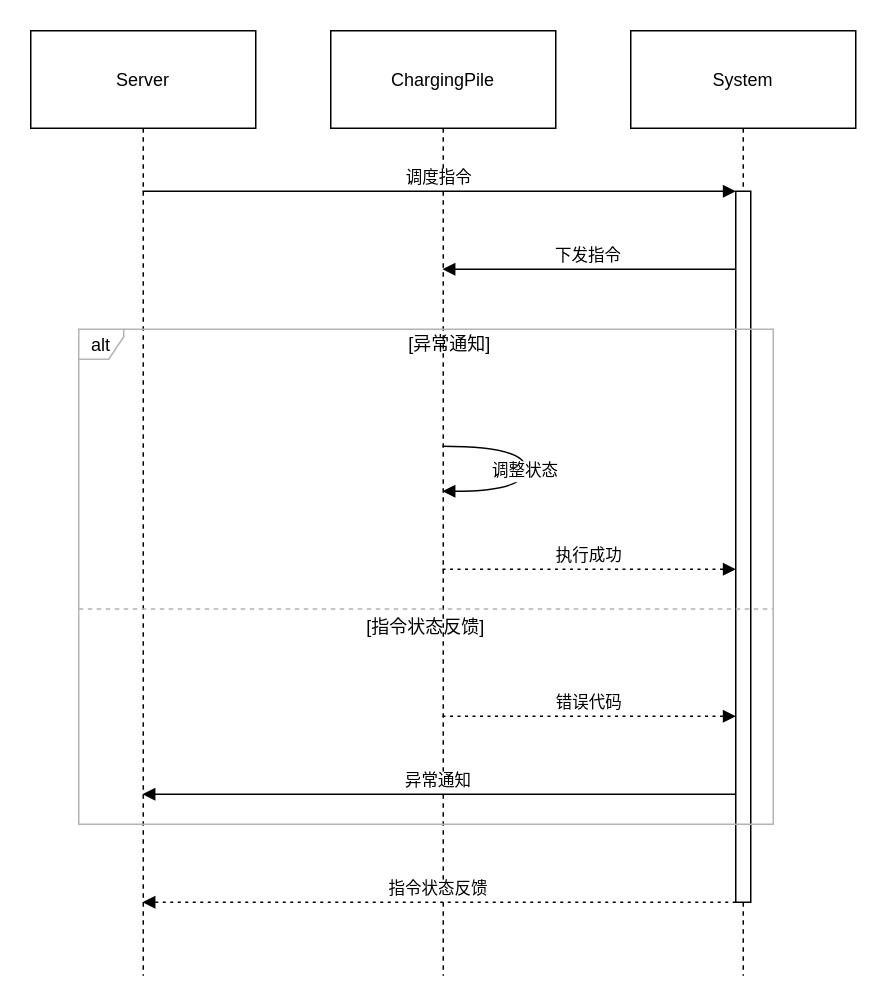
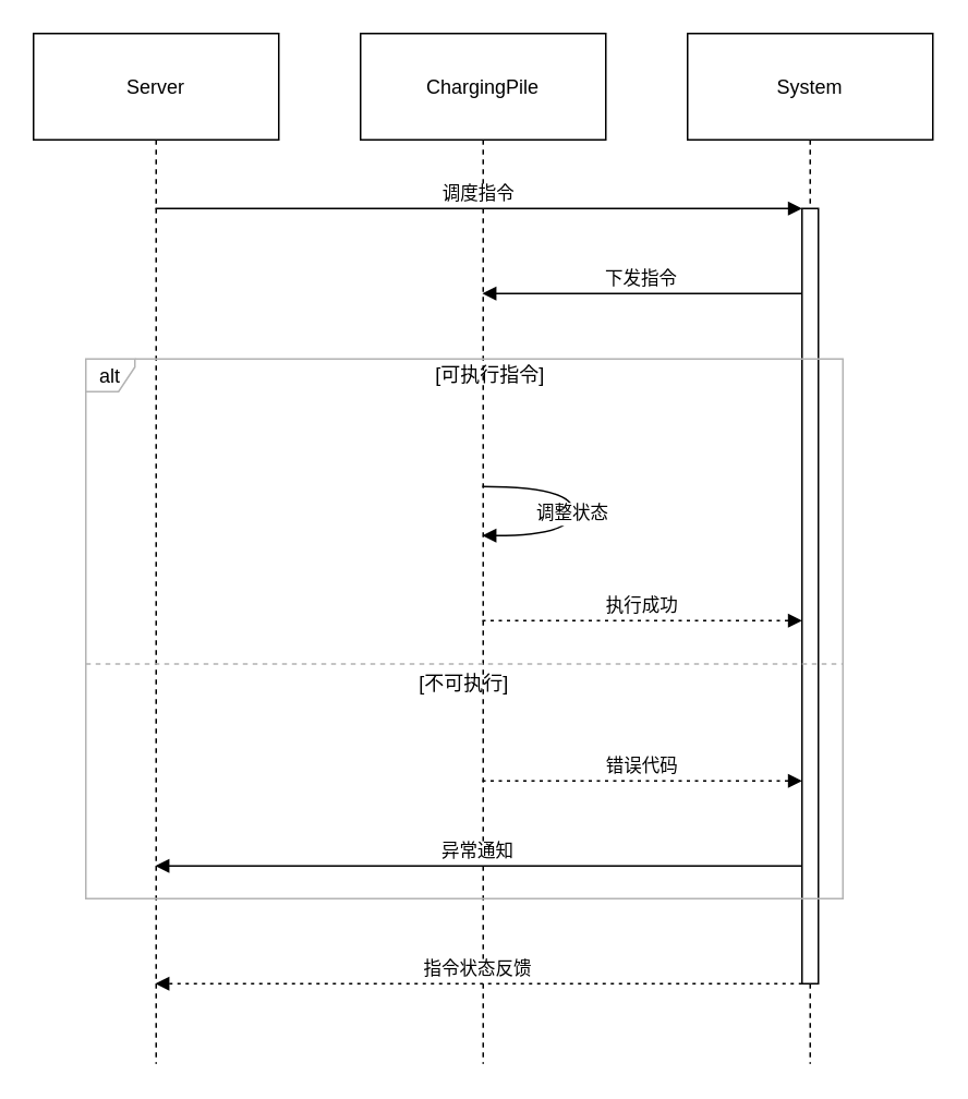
  <mxCell id="0" />
  <mxCell id="1" parent="0" />
  <mxCell id="2" value="Server" style="shape=umlLifeline;perimeter=lifelinePerimeter;whiteSpace=wrap;container=1;dropTarget=0;collapsible=0;recursiveResize=0;outlineConnect=0;portConstraint=eastwest;newEdgeStyle={&quot;edgeStyle&quot;:&quot;elbowEdgeStyle&quot;,&quot;elbow&quot;:&quot;vertical&quot;,&quot;curved&quot;:0,&quot;rounded&quot;:0};size=65;" vertex="1" parent="1"><mxGeometry x="20" y="20" width="150" height="630" as="geometry" /></mxCell>
  <mxCell id="3" value="ChargingPile" style="shape=umlLifeline;perimeter=lifelinePerimeter;whiteSpace=wrap;container=1;dropTarget=0;collapsible=0;recursiveResize=0;outlineConnect=0;portConstraint=eastwest;newEdgeStyle={&quot;edgeStyle&quot;:&quot;elbowEdgeStyle&quot;,&quot;elbow&quot;:&quot;vertical&quot;,&quot;curved&quot;:0,&quot;rounded&quot;:0};size=65;" vertex="1" parent="1"><mxGeometry x="220" y="20" width="150" height="630" as="geometry" /></mxCell>
  <mxCell id="4" value="System" style="shape=umlLifeline;perimeter=lifelinePerimeter;whiteSpace=wrap;container=1;dropTarget=0;collapsible=0;recursiveResize=0;outlineConnect=0;portConstraint=eastwest;newEdgeStyle={&quot;edgeStyle&quot;:&quot;elbowEdgeStyle&quot;,&quot;elbow&quot;:&quot;vertical&quot;,&quot;curved&quot;:0,&quot;rounded&quot;:0};size=65;" vertex="1" parent="1"><mxGeometry x="420" y="20" width="150" height="630" as="geometry" /></mxCell>
  <mxCell id="5" value="" style="points=[];perimeter=orthogonalPerimeter;outlineConnect=0;targetShapes=umlLifeline;portConstraint=eastwest;newEdgeStyle={&quot;edgeStyle&quot;:&quot;elbowEdgeStyle&quot;,&quot;elbow&quot;:&quot;vertical&quot;,&quot;curved&quot;:0,&quot;rounded&quot;:0}" vertex="1" parent="4"><mxGeometry x="70" y="107" width="10" height="474" as="geometry" /></mxCell>
  <mxCell id="6" value="alt" style="shape=umlFrame;pointerEvents=0;dropTarget=0;strokeColor=#B3B3B3;height=20;width=30" vertex="1" parent="1"><mxGeometry x="52" y="219" width="463" height="330" as="geometry" /></mxCell>
- <mxCell id="7" value="[异常通知]" style="text;strokeColor=none;fillColor=none;align=center;verticalAlign=middle;whiteSpace=wrap;" vertex="1" parent="6"><mxGeometry x="32.227" width="430.773" height="20" as="geometry" /></mxCell>
- <mxCell id="8" value="[指令状态反馈]" style="shape=line;dashed=1;whiteSpace=wrap;verticalAlign=top;labelPosition=center;verticalLabelPosition=middle;align=center;strokeColor=#B3B3B3;" vertex="1" parent="6"><mxGeometry y="185" width="463" height="3" as="geometry" /></mxCell>
+ <mxCell id="7" value="[可执行指令]" style="text;strokeColor=none;fillColor=none;align=center;verticalAlign=middle;whiteSpace=wrap;" vertex="1" parent="6"><mxGeometry x="32.227" width="430.773" height="20" as="geometry" /></mxCell>
+ <mxCell id="8" value="[不可执行]" style="shape=line;dashed=1;whiteSpace=wrap;verticalAlign=top;labelPosition=center;verticalLabelPosition=middle;align=center;strokeColor=#B3B3B3;" vertex="1" parent="6"><mxGeometry y="185" width="463" height="3" as="geometry" /></mxCell>
  <mxCell id="9" value="调度指令" style="verticalAlign=bottom;edgeStyle=elbowEdgeStyle;elbow=vertical;curved=0;rounded=0;endArrow=block;" edge="1" parent="1" source="2" target="5"><mxGeometry relative="1" as="geometry"><Array as="points"><mxPoint x="302" y="127" /></Array></mxGeometry></mxCell>
  <mxCell id="10" value="下发指令" style="verticalAlign=bottom;edgeStyle=elbowEdgeStyle;elbow=vertical;curved=0;rounded=0;endArrow=block;" edge="1" parent="1" source="5" target="3"><mxGeometry relative="1" as="geometry"><Array as="points"><mxPoint x="407" y="179" /></Array></mxGeometry></mxCell>
  <mxCell id="11" value="调整状态" style="curved=1;endArrow=block;rounded=0;" edge="1" parent="1" source="3" target="3"><mxGeometry relative="1" as="geometry"><Array as="points"><mxPoint x="350" y="297" /><mxPoint x="350" y="327" /></Array></mxGeometry></mxCell>
  <mxCell id="12" value="执行成功" style="verticalAlign=bottom;edgeStyle=elbowEdgeStyle;elbow=vertical;curved=0;rounded=0;dashed=1;dashPattern=2 3;endArrow=block;" edge="1" parent="1" source="3" target="5"><mxGeometry relative="1" as="geometry"><Array as="points"><mxPoint x="404" y="379" /></Array></mxGeometry></mxCell>
  <mxCell id="13" value="错误代码" style="verticalAlign=bottom;edgeStyle=elbowEdgeStyle;elbow=vertical;curved=0;rounded=0;dashed=1;dashPattern=2 3;endArrow=block;" edge="1" parent="1" source="3" target="5"><mxGeometry relative="1" as="geometry"><Array as="points"><mxPoint x="404" y="477" /></Array></mxGeometry></mxCell>
  <mxCell id="14" value="异常通知" style="verticalAlign=bottom;edgeStyle=elbowEdgeStyle;elbow=vertical;curved=0;rounded=0;endArrow=block;" edge="1" parent="1" source="5" target="2"><mxGeometry relative="1" as="geometry"><Array as="points"><mxPoint x="305" y="529" /></Array></mxGeometry></mxCell>
  <mxCell id="15" value="指令状态反馈" style="verticalAlign=bottom;edgeStyle=elbowEdgeStyle;elbow=vertical;curved=0;rounded=0;dashed=1;dashPattern=2 3;endArrow=block;" edge="1" parent="1" source="5" target="2"><mxGeometry relative="1" as="geometry"><Array as="points"><mxPoint x="305" y="601" /></Array></mxGeometry></mxCell>
